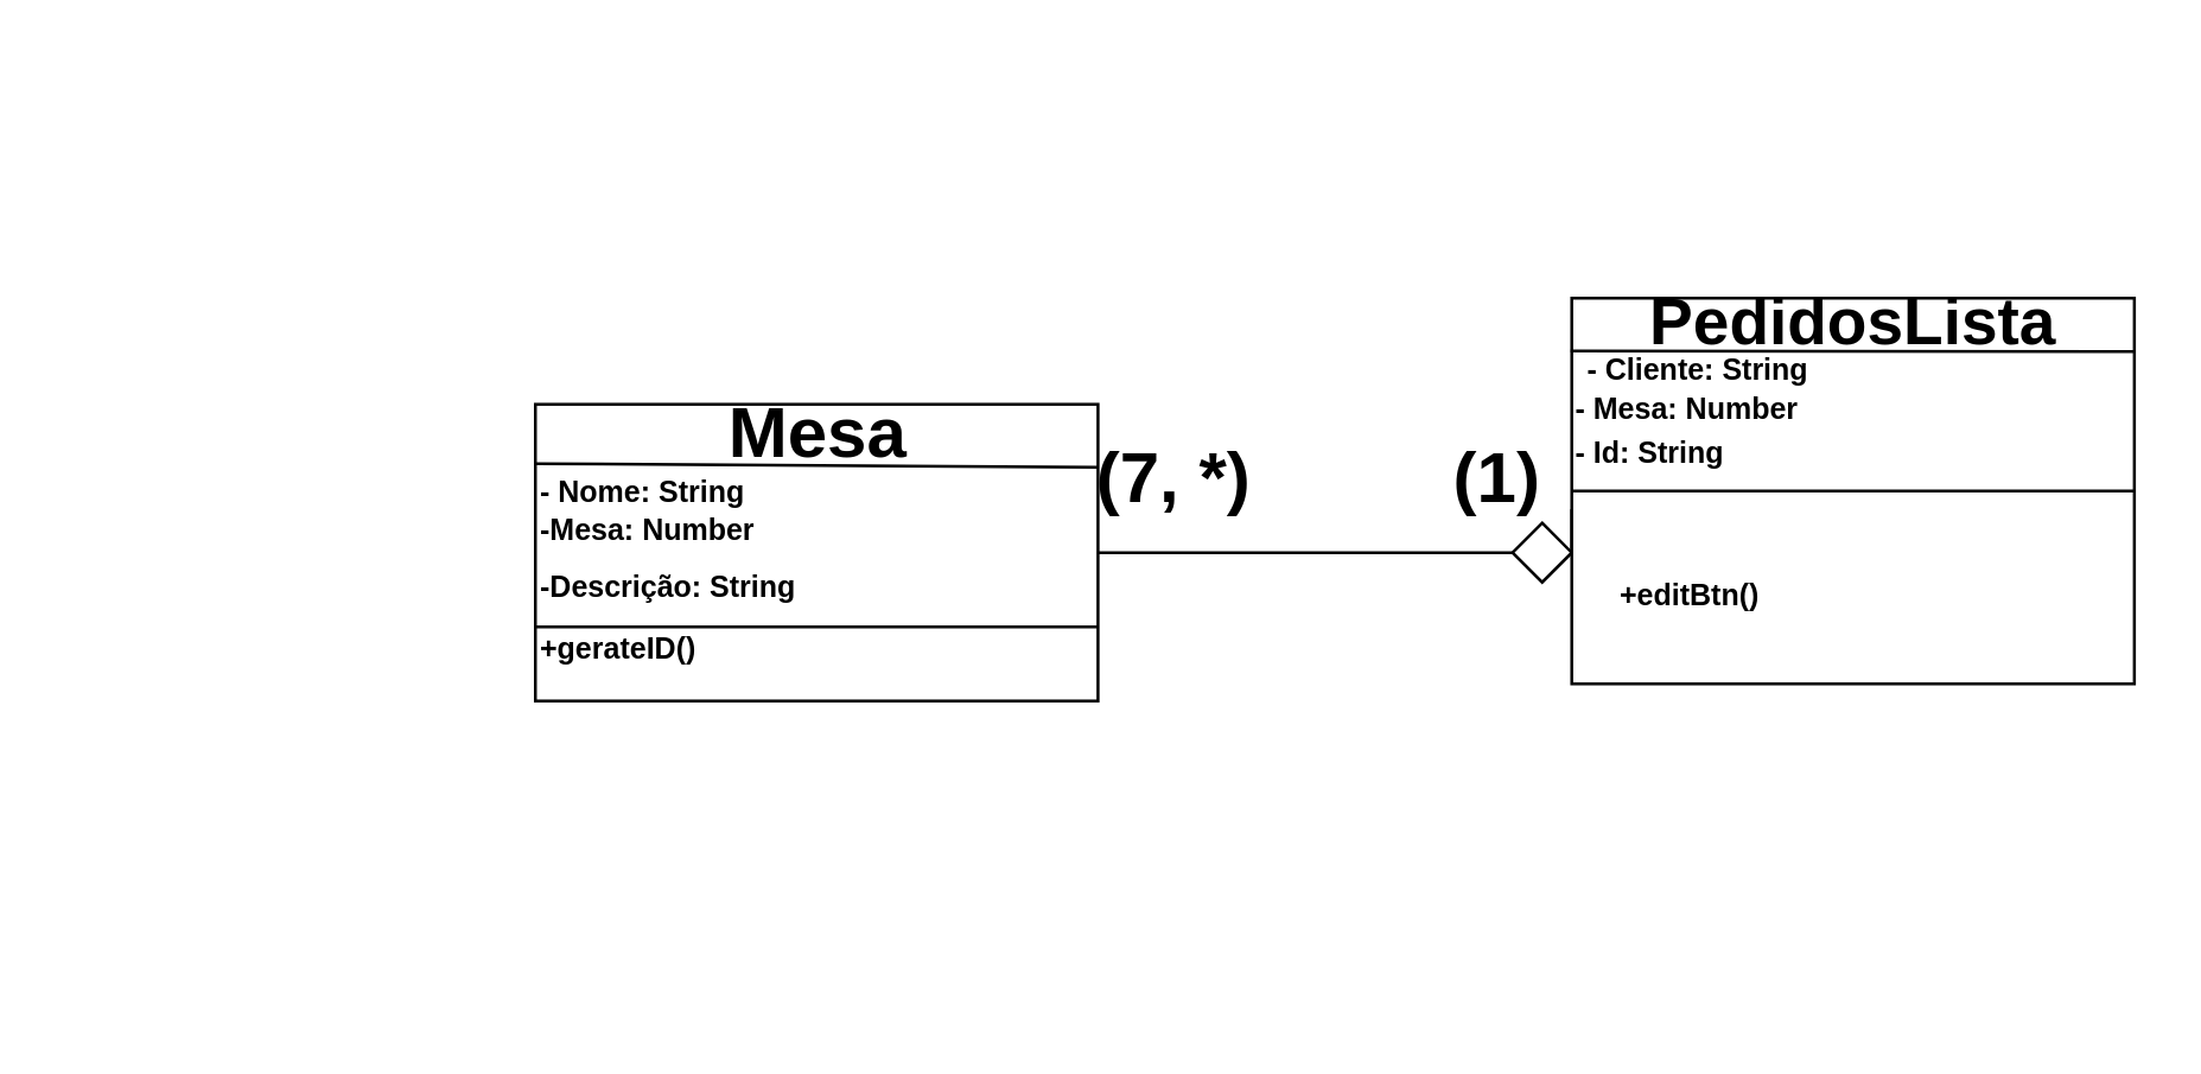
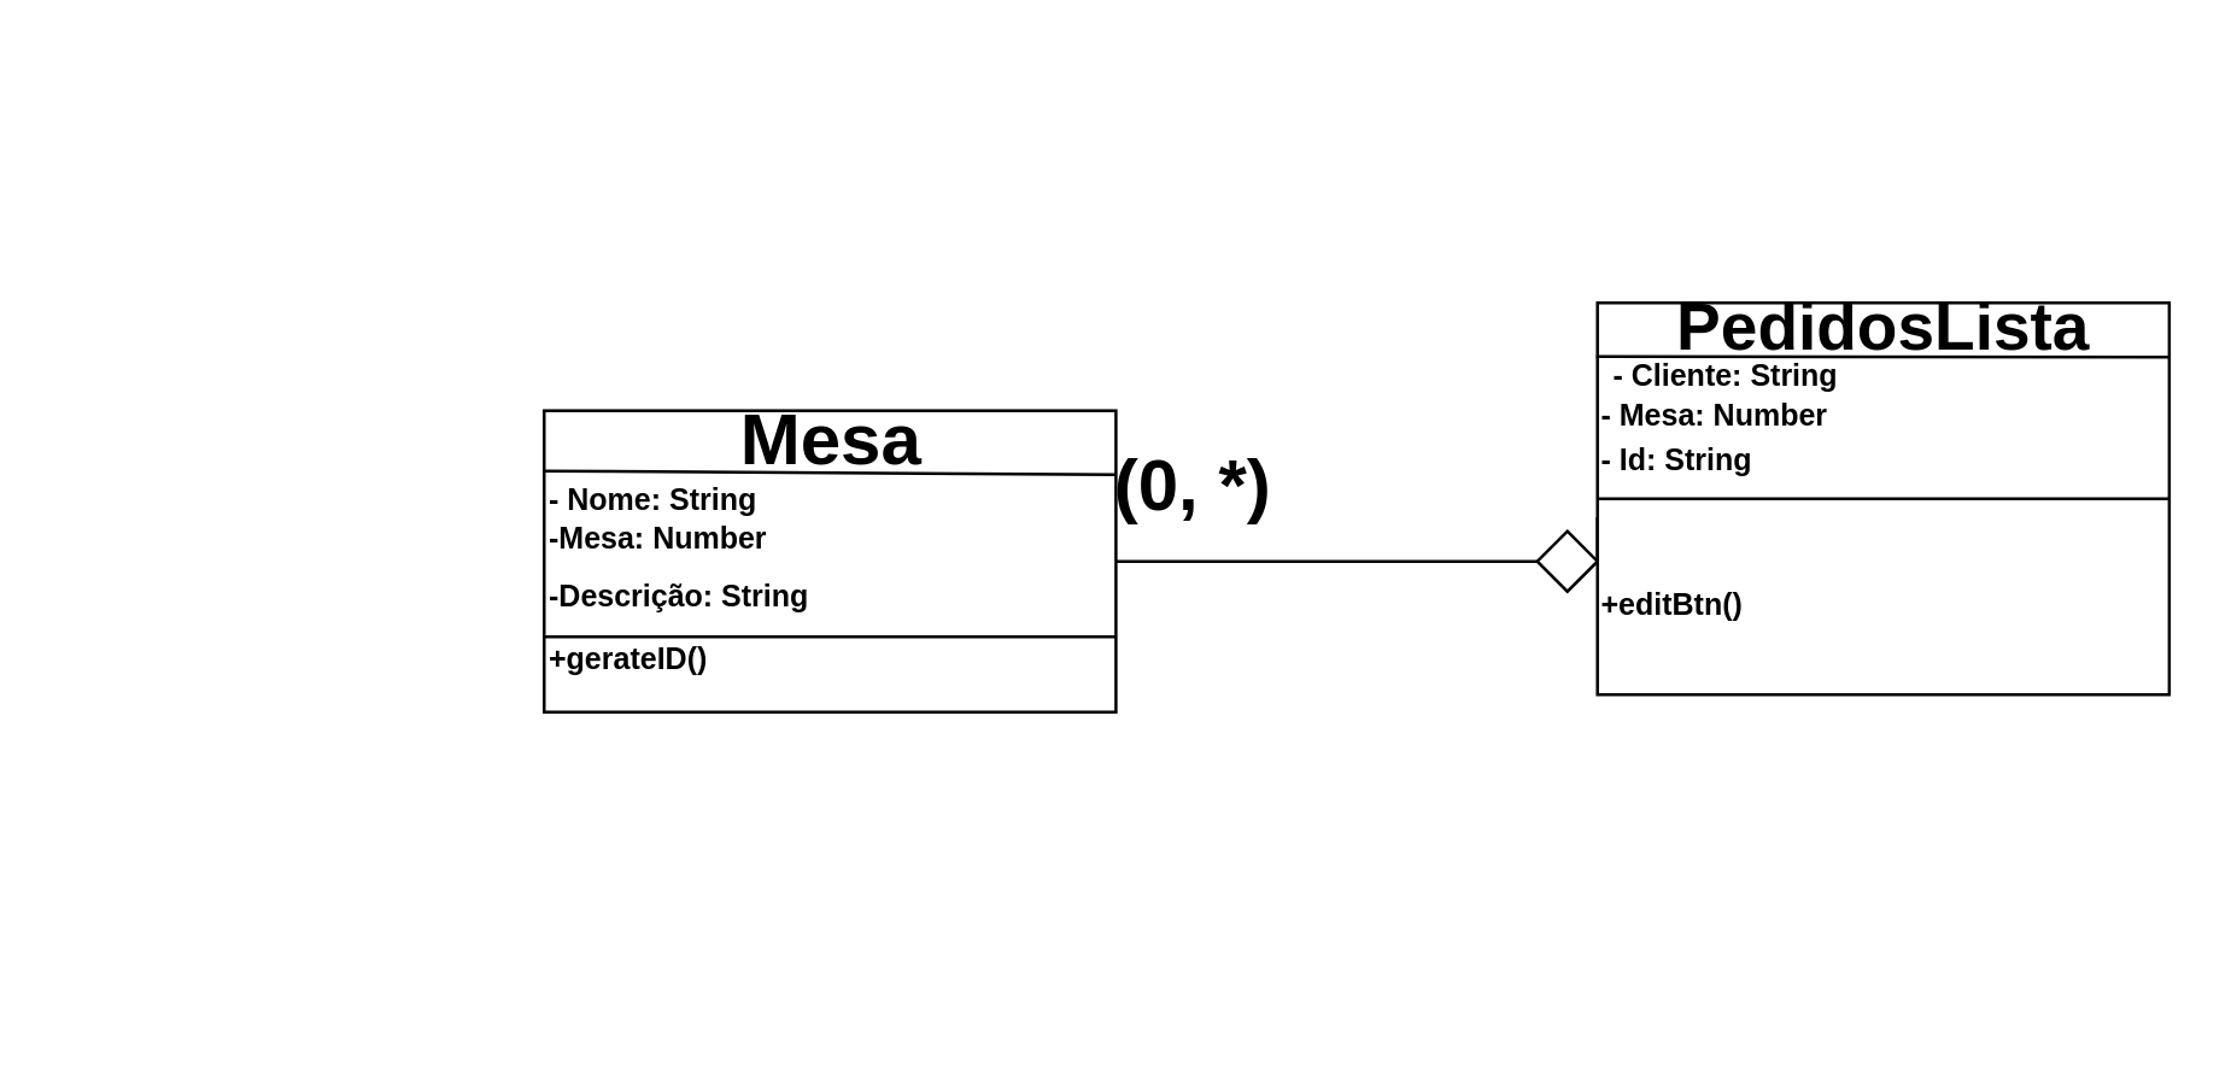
  <mxCell id="0" />
  <mxCell id="1" parent="0" />
  <mxCell id="2" value="" style="group" parent="1" vertex="1" connectable="0"><mxGeometry x="20" y="20" width="699.04" height="320" as="geometry" /></mxCell>
  <mxCell id="3" value="" style="group" vertex="1" connectable="0" parent="2"><mxGeometry x="160.004" y="80" width="539.036" height="180" as="geometry" /></mxCell>
  <mxCell id="4" value="" style="group" parent="3" vertex="1" connectable="0"><mxGeometry y="10" width="189.661" height="170" as="geometry" /></mxCell>
  <mxCell id="5" value="" style="whiteSpace=wrap;html=1;" parent="4" vertex="1"><mxGeometry y="25.78" width="189.661" height="100" as="geometry" /></mxCell>
  <mxCell id="6" value="" style="endArrow=none;html=1;" parent="4" edge="1"><mxGeometry width="50" height="50" relative="1" as="geometry"><mxPoint y="45.78" as="sourcePoint" /><mxPoint x="189.661" y="47.03" as="targetPoint" /></mxGeometry></mxCell>
  <mxCell id="7" value="Mesa" style="text;strokeColor=none;fillColor=none;html=1;fontSize=24;fontStyle=1;verticalAlign=middle;align=center;" parent="4" vertex="1"><mxGeometry x="44.92" y="25.78" width="99.821" height="21.25" as="geometry" /></mxCell>
  <mxCell id="8" value="- Nome: String" style="text;strokeColor=none;fillColor=none;html=1;fontSize=10;fontStyle=1;verticalAlign=middle;align=left;" parent="4" vertex="1"><mxGeometry y="43.915" width="79.857" height="21.25" as="geometry" /></mxCell>
  <mxCell id="9" value="-Mesa: Number" style="text;strokeColor=none;fillColor=none;html=1;fontSize=10;fontStyle=1;verticalAlign=middle;align=left;" parent="4" vertex="1"><mxGeometry y="57.654" width="79.857" height="21.25" as="geometry" /></mxCell>
  <mxCell id="10" value="" style="endArrow=none;html=1;fontSize=10;entryX=1;entryY=0.75;entryDx=0;entryDy=0;startSize=0;endSize=0;" parent="4" edge="1" target="5"><mxGeometry width="50" height="50" relative="1" as="geometry"><mxPoint y="100.78" as="sourcePoint" /><mxPoint x="189.661" y="89.53" as="targetPoint" /></mxGeometry></mxCell>
  <mxCell id="11" value="+gerateID()" style="text;strokeColor=none;fillColor=none;html=1;fontSize=10;fontStyle=1;verticalAlign=middle;align=left;" parent="4" vertex="1"><mxGeometry y="97.504" width="79.857" height="21.25" as="geometry" /></mxCell>
  <mxCell id="12" value="-Descrição: String" style="text;strokeColor=none;fillColor=none;html=1;fontSize=10;fontStyle=1;verticalAlign=middle;align=left;" parent="4" vertex="1"><mxGeometry y="76.256" width="79.857" height="21.25" as="geometry" /></mxCell>
  <mxCell id="13" value="" style="endArrow=none;html=1;fontSize=10;exitX=1;exitY=0.5;exitDx=0;exitDy=0;entryX=0;entryY=0.5;entryDx=0;entryDy=0;" parent="3" source="5" target="14" edge="1"><mxGeometry width="50" height="50" relative="1" as="geometry"><mxPoint x="169.696" y="85" as="sourcePoint" /><mxPoint x="349.375" y="85.781" as="targetPoint" /></mxGeometry></mxCell>
  <mxCell id="14" value="" style="rhombus;whiteSpace=wrap;html=1;fontSize=10;" parent="3" vertex="1"><mxGeometry x="329.411" y="75.78" width="19.964" height="20" as="geometry" /></mxCell>
- <mxCell id="15" value="(7, *)" style="text;strokeColor=none;fillColor=none;html=1;fontSize=24;fontStyle=1;verticalAlign=middle;align=center;" parent="3" vertex="1"><mxGeometry x="189.661" y="45.78" width="49.911" height="30" as="geometry" /></mxCell>
- <mxCell id="16" value="(1)" style="text;strokeColor=none;fillColor=none;html=1;fontSize=24;fontStyle=1;verticalAlign=middle;align=center;" parent="3" vertex="1"><mxGeometry x="299.464" y="45.78" width="49.911" height="30" as="geometry" /></mxCell>
+ <mxCell id="15" value="(0, *)" style="text;strokeColor=none;fillColor=none;html=1;fontSize=24;fontStyle=1;verticalAlign=middle;align=center;" parent="3" vertex="1"><mxGeometry x="189.661" y="45.78" width="49.911" height="30" as="geometry" /></mxCell>
  <mxCell id="17" value="" style="group" parent="3" vertex="1" connectable="0"><mxGeometry x="349.375" width="189.661" height="130" as="geometry" /></mxCell>
  <mxCell id="18" value="" style="endArrow=none;html=1;fontSize=10;exitX=1;exitY=0.5;exitDx=0;exitDy=0;entryX=0;entryY=0.5;entryDx=0;entryDy=0;startArrow=none;" parent="17" source="14" edge="1"><mxGeometry width="50" height="50" relative="1" as="geometry"><mxPoint x="-69.875" y="111.429" as="sourcePoint" /><mxPoint y="71.152" as="targetPoint" /></mxGeometry></mxCell>
  <mxCell id="19" value="" style="group" parent="17" vertex="1" connectable="0"><mxGeometry width="189.661" height="130" as="geometry" /></mxCell>
  <mxCell id="20" value="" style="whiteSpace=wrap;html=1;" parent="19" vertex="1"><mxGeometry width="189.661" height="130.0" as="geometry" /></mxCell>
  <mxCell id="21" value="" style="endArrow=none;html=1;exitX=-0.002;exitY=0.137;exitDx=0;exitDy=0;exitPerimeter=0;" parent="19" source="20" edge="1"><mxGeometry width="50" height="50" relative="1" as="geometry"><mxPoint x="169.696" y="20.312" as="sourcePoint" /><mxPoint x="189.661" y="18" as="targetPoint" /></mxGeometry></mxCell>
  <mxCell id="22" value="&lt;font style=&quot;font-size: 22px;&quot;&gt;PedidosLista&lt;/font&gt;" style="text;strokeColor=none;fillColor=none;html=1;fontSize=24;fontStyle=1;verticalAlign=middle;align=center;" parent="19" vertex="1"><mxGeometry x="44.92" width="99.821" height="16.25" as="geometry" /></mxCell>
- <mxCell id="23" value="+editBtn()" style="text;strokeColor=none;fillColor=none;html=1;fontSize=10;fontStyle=1;verticalAlign=middle;align=left;" parent="19" vertex="1"><mxGeometry x="15" y="91.936" width="79.857" height="16.25" as="geometry" /></mxCell>
+ <mxCell id="23" value="+editBtn()" style="text;strokeColor=none;fillColor=none;html=1;fontSize=10;fontStyle=1;verticalAlign=middle;align=left;" parent="19" vertex="1"><mxGeometry y="91.936" width="79.857" height="16.25" as="geometry" /></mxCell>
  <mxCell id="24" value="- Cliente: String" style="text;strokeColor=none;fillColor=none;html=1;fontSize=10;fontStyle=1;verticalAlign=middle;align=left;" parent="19" vertex="1"><mxGeometry x="3.993" y="16.252" width="79.857" height="14.857" as="geometry" /></mxCell>
  <mxCell id="25" value="- Mesa: Number" style="text;strokeColor=none;fillColor=none;html=1;fontSize=10;fontStyle=1;verticalAlign=middle;align=left;" parent="19" vertex="1"><mxGeometry y="29.713" width="79.857" height="14.857" as="geometry" /></mxCell>
  <mxCell id="26" value="- Id: String" style="text;strokeColor=none;fillColor=none;html=1;fontSize=10;fontStyle=1;verticalAlign=middle;align=left;" parent="19" vertex="1"><mxGeometry y="44.572" width="79.857" height="14.857" as="geometry" /></mxCell>
  <mxCell id="27" value="" style="endArrow=none;html=1;fontSize=10;exitX=0;exitY=0.5;exitDx=0;exitDy=0;entryX=1;entryY=0.5;entryDx=0;entryDy=0;entryPerimeter=0;" parent="19" source="20" target="20" edge="1"><mxGeometry width="50" height="50" relative="1" as="geometry"><mxPoint x="29.946" y="111.429" as="sourcePoint" /><mxPoint x="79.857" y="74.286" as="targetPoint" /></mxGeometry></mxCell>
